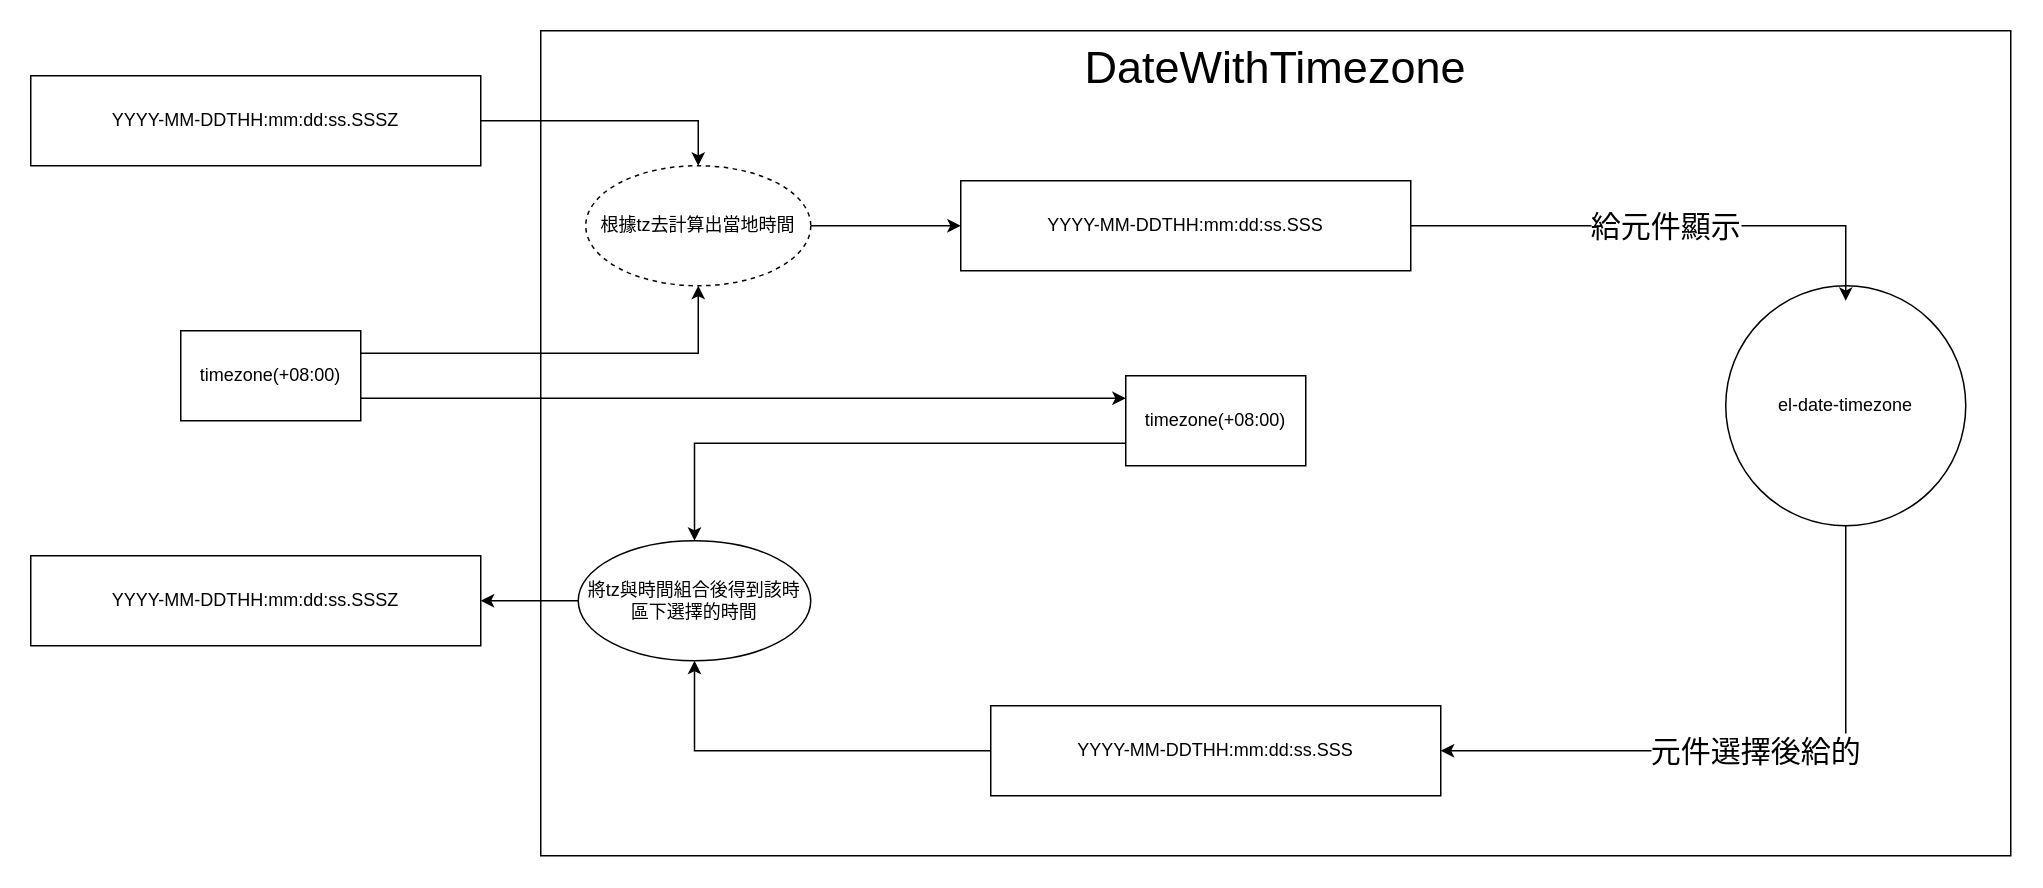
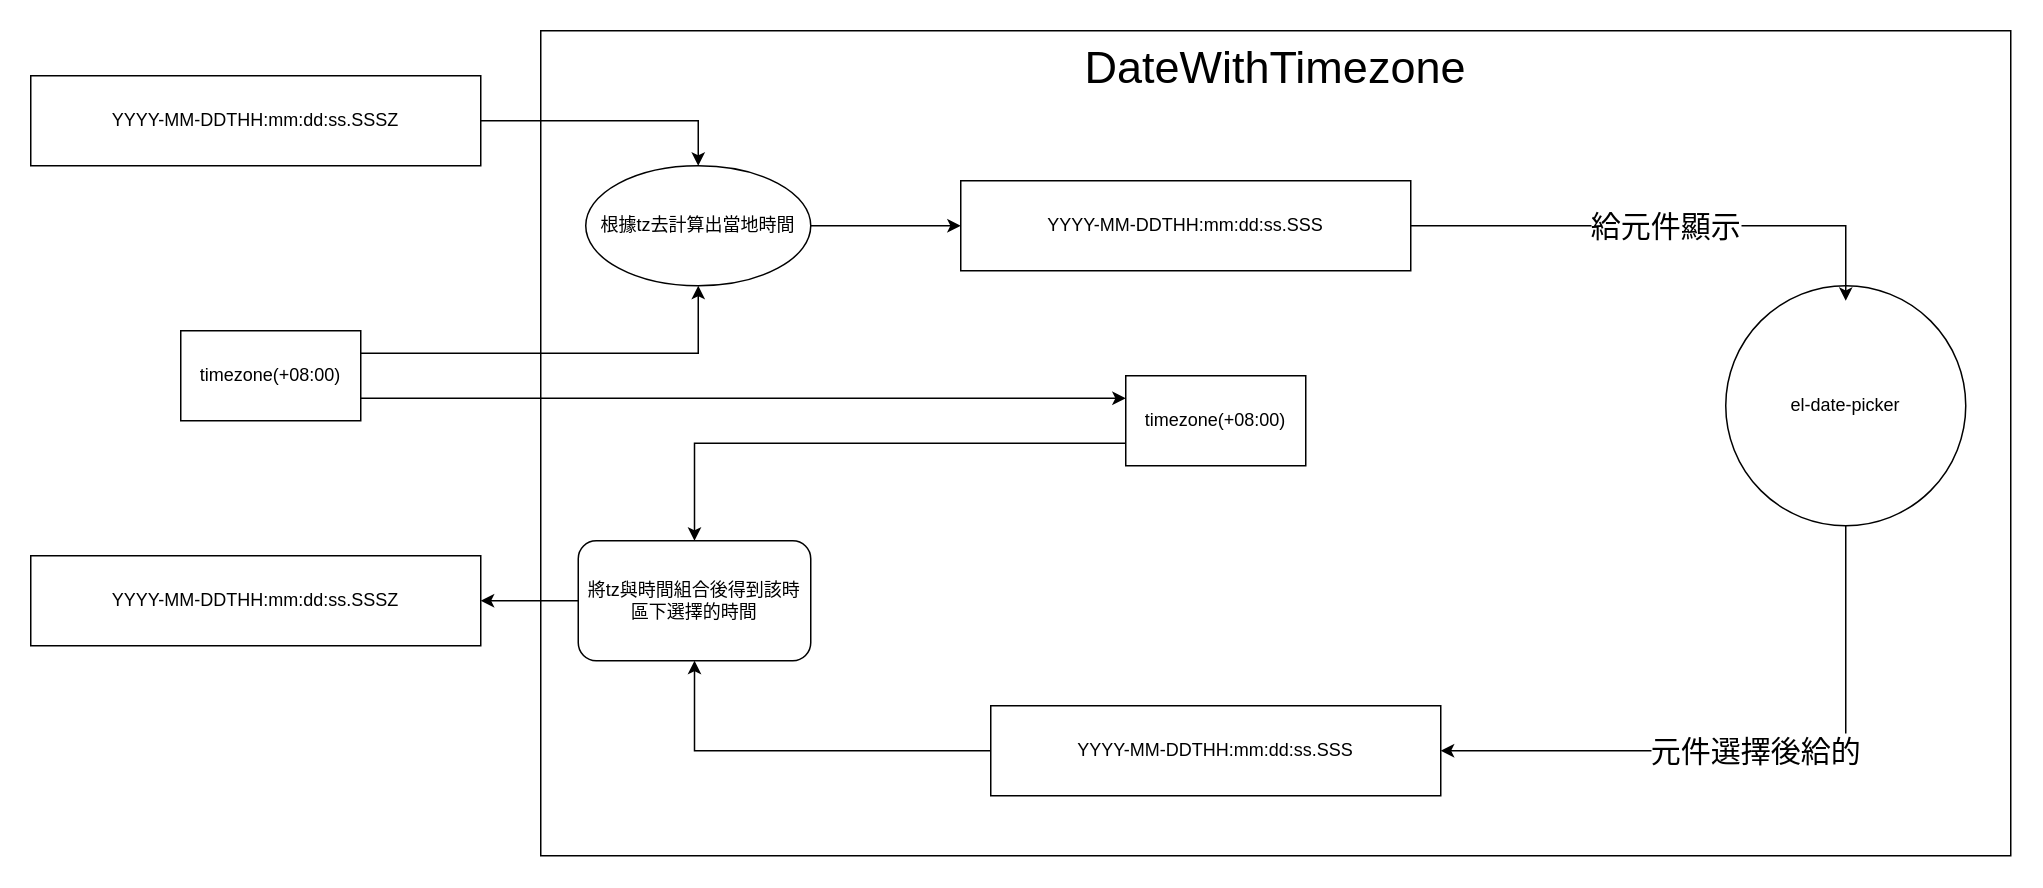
  <mxCell id="0" />
  <mxCell id="1" parent="0" />
  <mxCell id="2" style="edgeStyle=orthogonalEdgeStyle;rounded=0;orthogonalLoop=1;jettySize=auto;html=1;entryX=0.5;entryY=0;entryDx=0;entryDy=0;" edge="1" parent="1" source="3" target="13"><mxGeometry relative="1" as="geometry" /></mxCell>
  <mxCell id="3" value="YYYY-MM-DDTHH:mm:dd:ss.SSSZ" style="rounded=0;whiteSpace=wrap;html=1;" vertex="1" parent="1"><mxGeometry x="20" y="50" width="300" height="60" as="geometry" /></mxCell>
  <mxCell id="4" value="YYYY-MM-DDTHH:mm:dd:ss.SSS" style="rounded=0;whiteSpace=wrap;html=1;" vertex="1" parent="1"><mxGeometry x="640" y="120" width="300" height="60" as="geometry" /></mxCell>
  <mxCell id="5" style="edgeStyle=orthogonalEdgeStyle;rounded=0;orthogonalLoop=1;jettySize=auto;html=1;entryX=0.5;entryY=1;entryDx=0;entryDy=0;exitX=1;exitY=0.25;exitDx=0;exitDy=0;" edge="1" parent="1" source="7" target="13"><mxGeometry relative="1" as="geometry" /></mxCell>
  <mxCell id="6" style="edgeStyle=orthogonalEdgeStyle;rounded=0;orthogonalLoop=1;jettySize=auto;html=1;exitX=1;exitY=0.75;exitDx=0;exitDy=0;entryX=0;entryY=0.25;entryDx=0;entryDy=0;" edge="1" parent="1" source="7" target="9"><mxGeometry relative="1" as="geometry"><mxPoint x="710" y="265" as="targetPoint" /></mxGeometry></mxCell>
  <mxCell id="7" value="timezone(+08:00)" style="rounded=0;whiteSpace=wrap;html=1;" vertex="1" parent="1"><mxGeometry x="120" y="220" width="120" height="60" as="geometry" /></mxCell>
  <mxCell id="8" style="edgeStyle=orthogonalEdgeStyle;rounded=0;orthogonalLoop=1;jettySize=auto;html=1;exitX=0;exitY=0.75;exitDx=0;exitDy=0;" edge="1" parent="1" source="9" target="18"><mxGeometry relative="1" as="geometry" /></mxCell>
  <mxCell id="9" value="timezone(+08:00)" style="rounded=0;whiteSpace=wrap;html=1;" vertex="1" parent="1"><mxGeometry x="750" y="250" width="120" height="60" as="geometry" /></mxCell>
  <mxCell id="10" style="edgeStyle=orthogonalEdgeStyle;rounded=0;orthogonalLoop=1;jettySize=auto;html=1;entryX=0.5;entryY=1;entryDx=0;entryDy=0;" edge="1" parent="1" source="11" target="18"><mxGeometry relative="1" as="geometry" /></mxCell>
  <mxCell id="11" value="YYYY-MM-DDTHH:mm:dd:ss.SSS" style="rounded=0;whiteSpace=wrap;html=1;" vertex="1" parent="1"><mxGeometry x="660" y="470" width="300" height="60" as="geometry" /></mxCell>
  <mxCell id="12" style="edgeStyle=orthogonalEdgeStyle;rounded=0;orthogonalLoop=1;jettySize=auto;html=1;entryX=0;entryY=0.5;entryDx=0;entryDy=0;" edge="1" parent="1" source="13" target="4"><mxGeometry relative="1" as="geometry" /></mxCell>
- <mxCell id="13" value="根據tz去計算出當地時間" style="ellipse;whiteSpace=wrap;html=1;dashed=1;" vertex="1" parent="1"><mxGeometry x="390" y="110" width="150" height="80" as="geometry" /></mxCell>
+ <mxCell id="13" value="根據tz去計算出當地時間" style="ellipse;whiteSpace=wrap;html=1;" vertex="1" parent="1"><mxGeometry x="390" y="110" width="150" height="80" as="geometry" /></mxCell>
  <mxCell id="14" value="元件選擇後給的" style="edgeStyle=orthogonalEdgeStyle;rounded=0;orthogonalLoop=1;jettySize=auto;html=1;entryX=1;entryY=0.5;entryDx=0;entryDy=0;exitX=0.5;exitY=1;exitDx=0;exitDy=0;fontSize=20;" edge="1" parent="1" source="15" target="11"><mxGeometry relative="1" as="geometry"><mxPoint as="offset" /></mxGeometry></mxCell>
- <mxCell id="15" value="el-date-timezone" style="ellipse;whiteSpace=wrap;html=1;aspect=fixed;" vertex="1" parent="1"><mxGeometry x="1150" y="190" width="160" height="160" as="geometry" /></mxCell>
+ <mxCell id="15" value="el-date-picker" style="ellipse;whiteSpace=wrap;html=1;aspect=fixed;" vertex="1" parent="1"><mxGeometry x="1150" y="190" width="160" height="160" as="geometry" /></mxCell>
  <mxCell id="16" value="給元件顯示" style="edgeStyle=orthogonalEdgeStyle;rounded=0;orthogonalLoop=1;jettySize=auto;html=1;entryX=0.5;entryY=0.063;entryDx=0;entryDy=0;entryPerimeter=0;fontSize=20;" edge="1" parent="1" source="4" target="15"><mxGeometry relative="1" as="geometry" /></mxCell>
  <mxCell id="17" style="edgeStyle=orthogonalEdgeStyle;rounded=0;orthogonalLoop=1;jettySize=auto;html=1;" edge="1" parent="1" source="18" target="19"><mxGeometry relative="1" as="geometry" /></mxCell>
- <mxCell id="18" value="將tz與時間組合後得到該時區下選擇的時間" style="ellipse;whiteSpace=wrap;html=1;" vertex="1" parent="1"><mxGeometry x="385" y="360" width="155" height="80" as="geometry" /></mxCell>
+ <mxCell id="18" value="將tz與時間組合後得到該時區下選擇的時間" style="whiteSpace=wrap;html=1;rounded=1;" vertex="1" parent="1"><mxGeometry x="385" y="360" width="155" height="80" as="geometry" /></mxCell>
  <mxCell id="19" value="YYYY-MM-DDTHH:mm:dd:ss.SSSZ" style="rounded=0;whiteSpace=wrap;html=1;" vertex="1" parent="1"><mxGeometry x="20" y="370" width="300" height="60" as="geometry" /></mxCell>
  <mxCell id="20" value="DateWithTimezone" style="rounded=0;whiteSpace=wrap;html=1;labelBackgroundColor=none;fontColor=default;fillColor=none;verticalAlign=top;fontSize=30;" vertex="1" parent="1"><mxGeometry x="360" y="20" width="980" height="550" as="geometry" /></mxCell>
